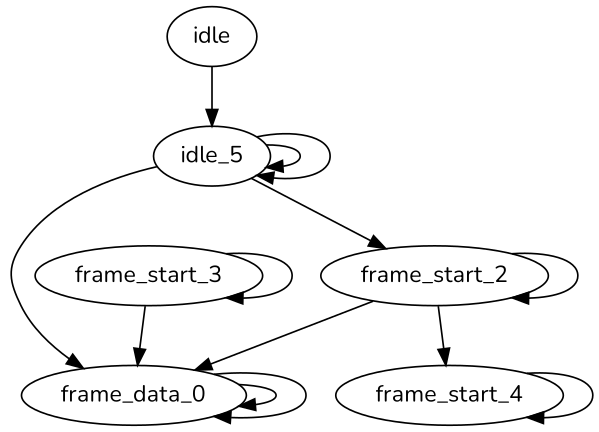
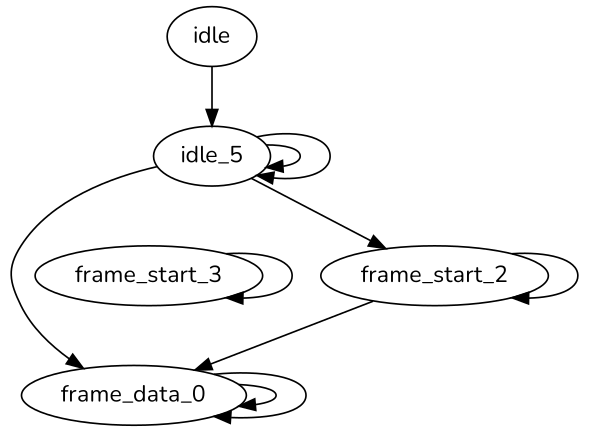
  digraph {
    fontname=Nunito
    rankdir=TD
    node [fontname=Nunito]
    edge [fontname=Nunito]
    n1 [label=idle]
    n2 [label=idle_5]
    n3 [label=frame_start_2]
    n4 [label=frame_data_0]
-   n5 [label=frame_start_4]
    n6 [label=frame_start_3]
    n1 -> n2
    n2 -> n2
    n2 -> n2
    n2 -> n3
    n2 -> n4
    n3 -> n3
    n3 -> n4
-   n3 -> n5
    n4 -> n4
    n4 -> n4
-   n5 -> n5
-   n6 -> n4
    n6 -> n6
  }
